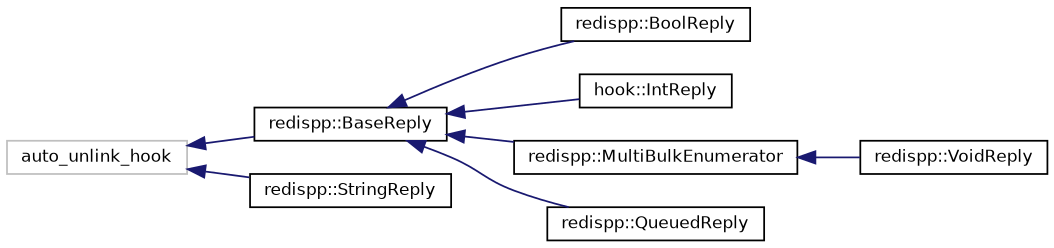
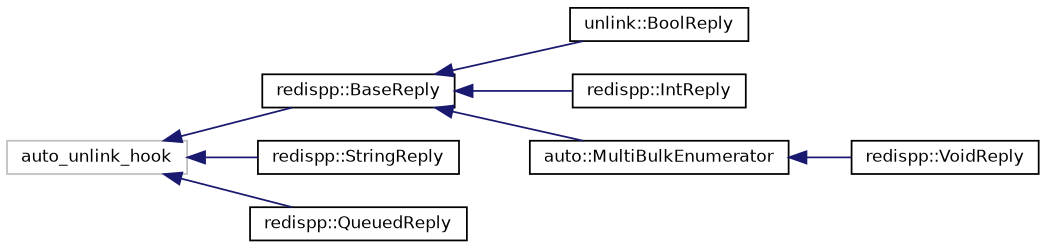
  digraph {
    rankdir=LR
    node [color=black fillcolor=white fontname=Helvetica fontsize=10 shape=record style=filled]
    edge [color=midnightblue dir=back fontname=Helvetica fontsize=10 labelfontname=Helvetica labelfontsize=10 style=solid]
    n1 [color=grey75 height=0.2 label=auto_unlink_hook width=0.4]
    n2 [height=0.2 label="redispp::BaseReply" width=0.4]
    n3 [height=0.2 label="redispp::StringReply" width=0.4]
-   n4 [height=0.2 label="redispp::BoolReply" width=0.4]
-   n5 [height=0.2 label="hook::IntReply" width=0.4]
-   n6 [height=0.2 label="redispp::MultiBulkEnumerator" width=0.4]
+   n4 [height=0.2 label="unlink::BoolReply" width=0.4]
+   n5 [height=0.2 label="redispp::IntReply" width=0.4]
+   n6 [height=0.2 label="auto::MultiBulkEnumerator" width=0.4]
    n7 [height=0.2 label="redispp::QueuedReply" width=0.4]
    n8 [height=0.2 label="redispp::VoidReply" width=0.4]
    n1 -> n2
    n1 -> n3
    n2 -> n4
    n2 -> n5
    n2 -> n6
-   n2 -> n7
+   n1 -> n7
    n6 -> n8
  }
